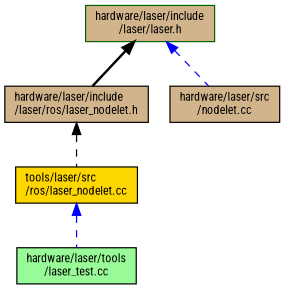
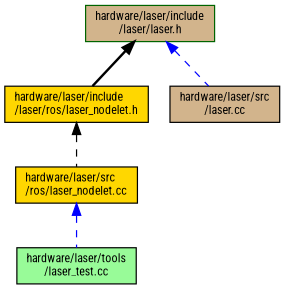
  digraph {
    fontname="Roboto Condensed"
    node [color=black fillcolor=tan fontname="Roboto Condensed" fontsize=10 shape=record style=filled]
    edge [color=black dir=back fontname="Roboto Condensed" fontsize=10 labelfontname=Helvetica labelfontsize=10 style=dashed]
    n1 [color=darkgreen fontcolor=black height=0.2 label="hardware/laser/include\l/laser/laser.h" width=0.4]
-   n2 [height=0.2 label="hardware/laser/include\l/laser/ros/laser_nodelet.h" width=0.4]
-   n3 [height=0.2 label="hardware/laser/src\l/nodelet.cc" width=0.4]
-   n4 [fillcolor=gold height=0.2 label="tools/laser/src\l/ros/laser_nodelet.cc" width=0.4]
+   n2 [fillcolor=gold height=0.2 label="hardware/laser/include\l/laser/ros/laser_nodelet.h" width=0.4]
+   n3 [height=0.2 label="hardware/laser/src\l/laser.cc" width=0.4]
+   n4 [fillcolor=gold height=0.2 label="hardware/laser/src\l/ros/laser_nodelet.cc" width=0.4]
    n5 [fillcolor=palegreen height=0.2 label="hardware/laser/tools\l/laser_test.cc" width=0.4]
    n1 -> n2 [style=bold]
    n1 -> n3 [color=blue]
    n2 -> n4
    n4 -> n5 [color=blue]
  }
